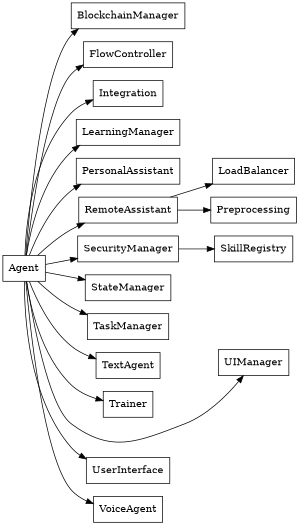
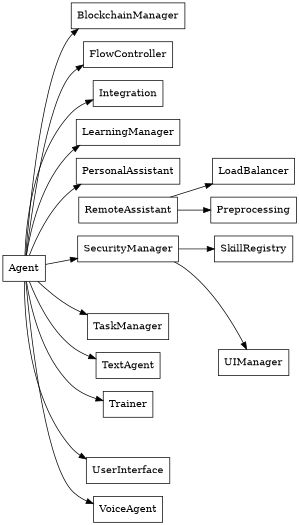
  digraph {
    rankdir=LR
    node [shape=box]
    Agent
    BlockchainManager
    FlowController
    Integration
    LearningManager
    PersonalAssistant
    RemoteAssistant
    SecurityManager
-   StateManager
    TaskManager
    TextAgent
    Trainer
    UIManager
    UserInterface
    VoiceAgent
    LoadBalancer
    Preprocessing
    SkillRegistry
    Agent -> BlockchainManager
    Agent -> FlowController
    Agent -> Integration
    Agent -> LearningManager
    Agent -> PersonalAssistant
-   Agent -> RemoteAssistant
    Agent -> SecurityManager
-   Agent -> StateManager
    Agent -> TaskManager
    Agent -> TextAgent
    Agent -> Trainer
-   Agent -> UIManager
+   SecurityManager -> UIManager
    Agent -> UserInterface
    Agent -> VoiceAgent
    RemoteAssistant -> LoadBalancer
    RemoteAssistant -> Preprocessing
    SecurityManager -> SkillRegistry
  }
